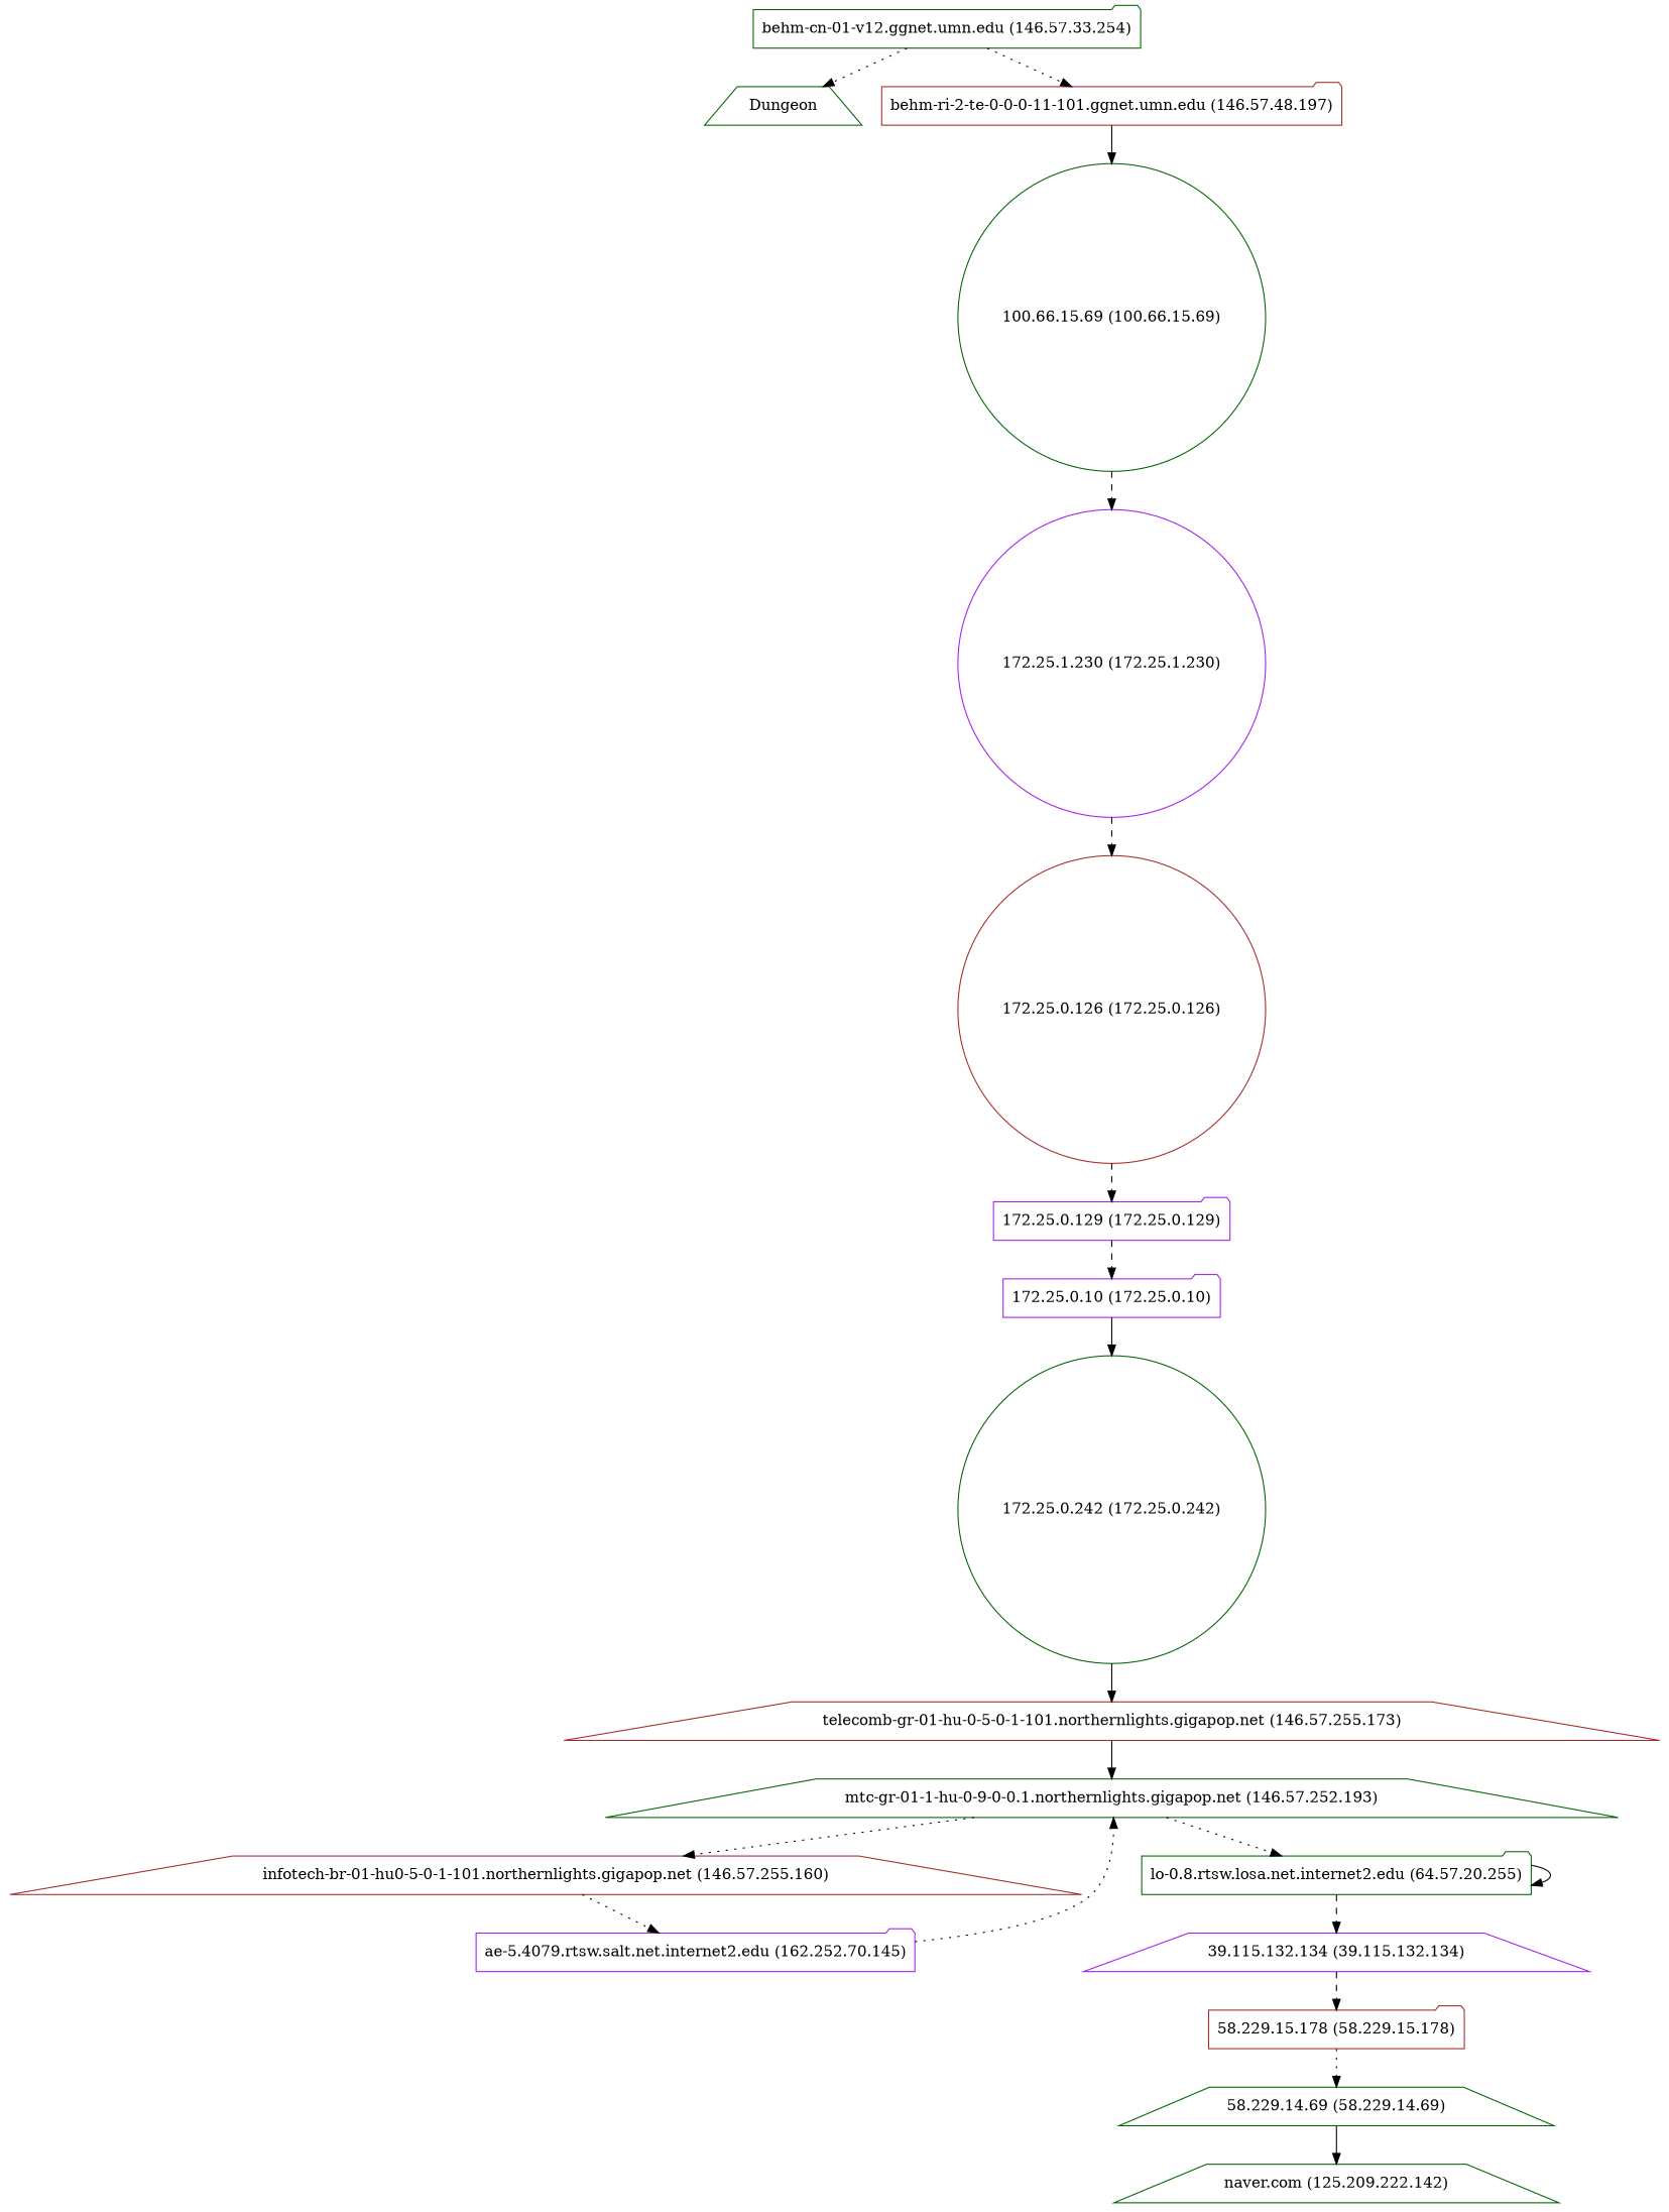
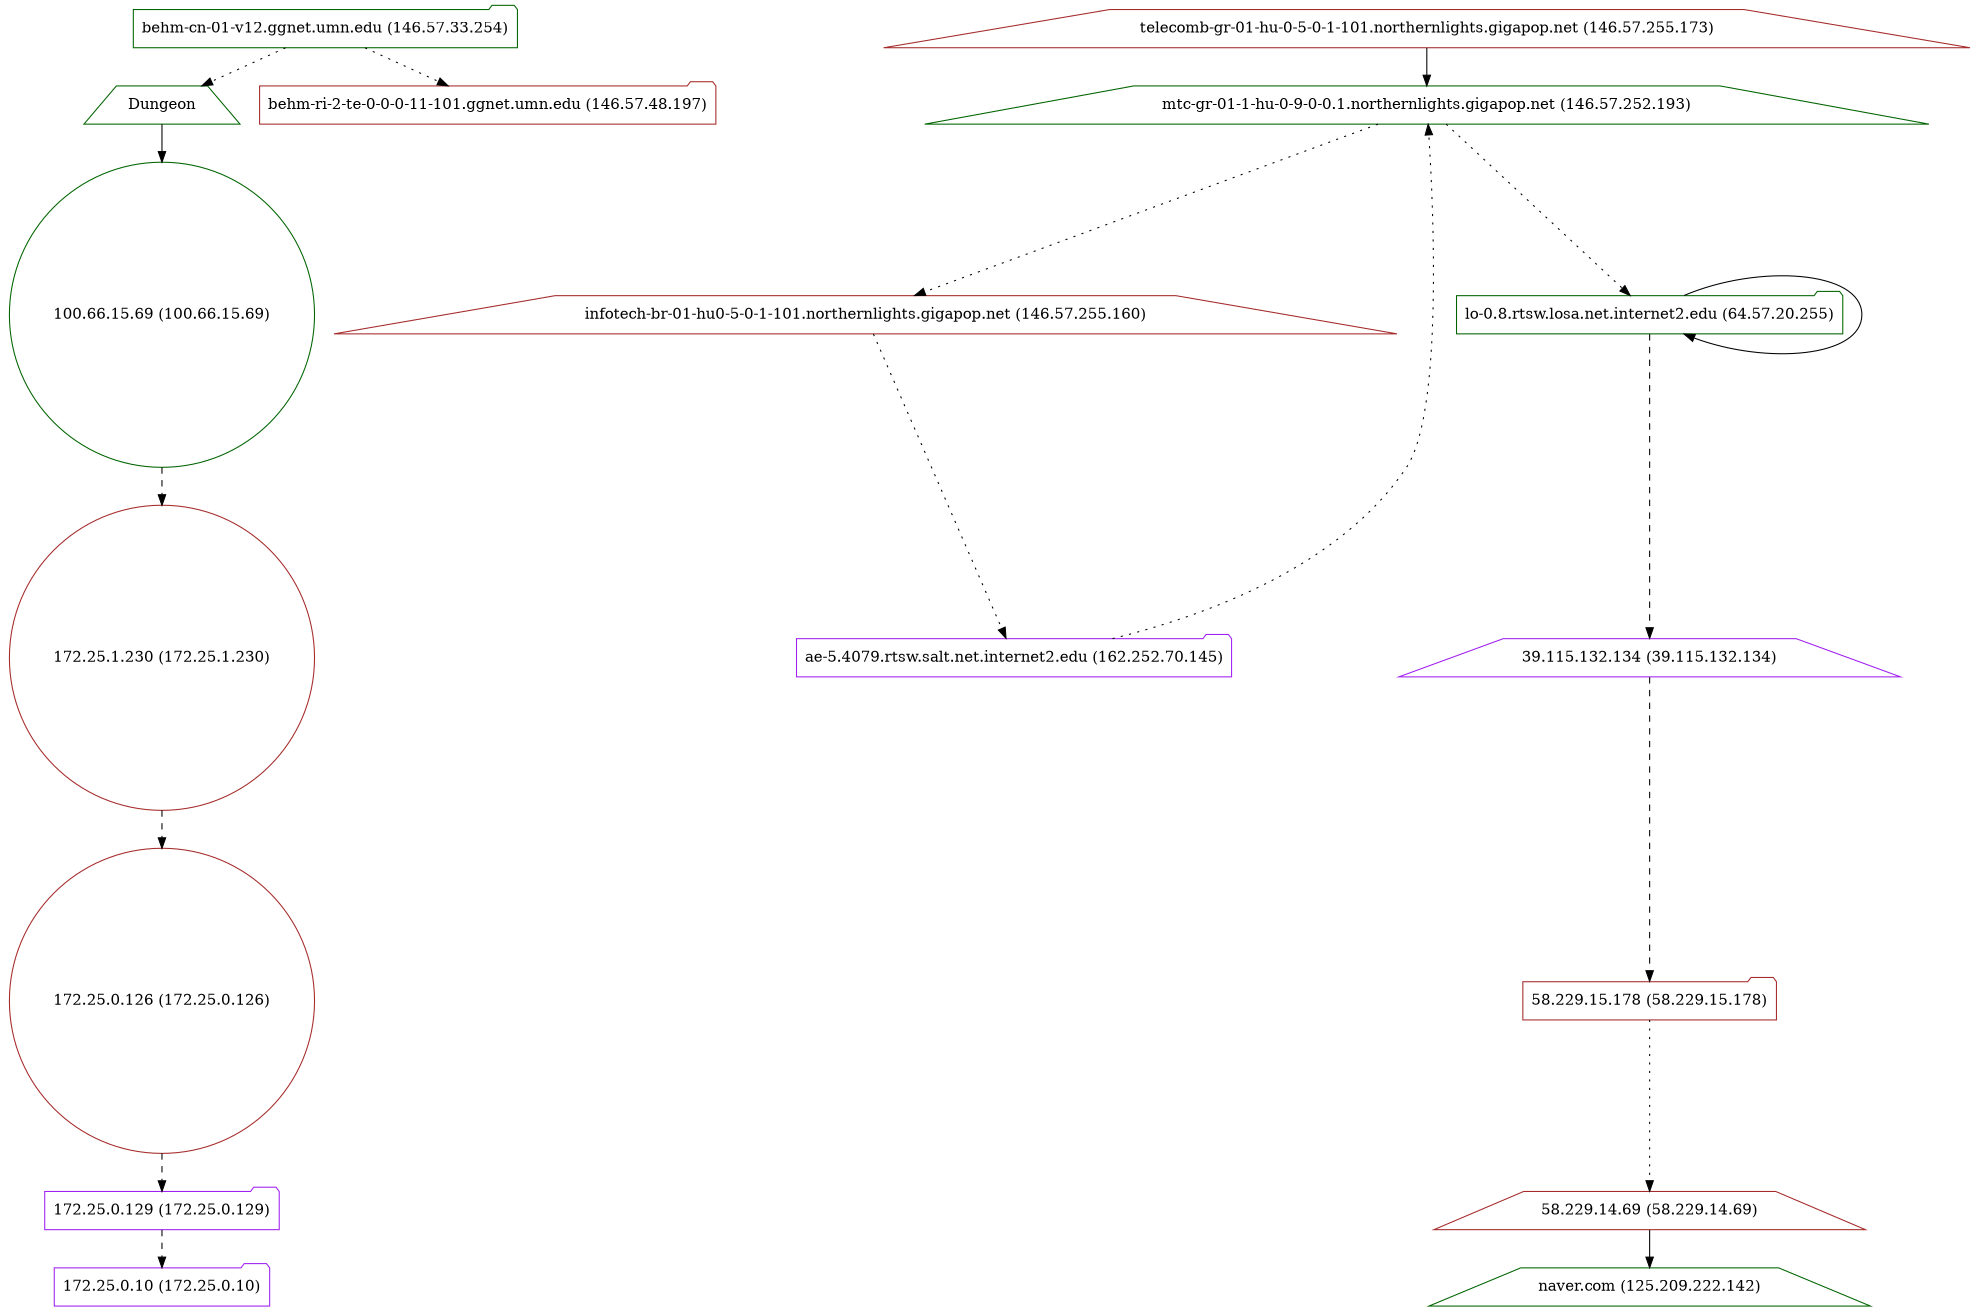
  digraph {
    node [color=darkgreen shape=folder]
    edge [style=dotted]
    "behm-cn-01-v12.ggnet.umn.edu (146.57.33.254)"
    Dungeon [shape=trapezium]
    "behm-ri-2-te-0-0-0-11-101.ggnet.umn.edu (146.57.48.197)" [color=brown]
    "100.66.15.69 (100.66.15.69)" [shape=circle]
-   "172.25.1.230 (172.25.1.230)" [color=purple shape=circle]
+   "172.25.1.230 (172.25.1.230)" [color=brown shape=circle]
    "172.25.0.126 (172.25.0.126)" [color=brown shape=circle]
    "172.25.0.129 (172.25.0.129)" [color=purple]
    "172.25.0.10 (172.25.0.10)" [color=purple]
-   "172.25.0.242 (172.25.0.242)" [shape=circle]
    "telecomb-gr-01-hu-0-5-0-1-101.northernlights.gigapop.net (146.57.255.173)" [color=brown shape=trapezium]
    "mtc-gr-01-1-hu-0-9-0-0.1.northernlights.gigapop.net (146.57.252.193)" [shape=trapezium]
    "infotech-br-01-hu0-5-0-1-101.northernlights.gigapop.net (146.57.255.160)" [color=brown shape=trapezium]
    "lo-0.8.rtsw.losa.net.internet2.edu (64.57.20.255)"
    "ae-5.4079.rtsw.salt.net.internet2.edu (162.252.70.145)" [color=purple]
    "39.115.132.134 (39.115.132.134)" [color=purple shape=trapezium]
    "58.229.15.178 (58.229.15.178)" [color=brown]
-   "58.229.14.69 (58.229.14.69)" [shape=trapezium]
+   "58.229.14.69 (58.229.14.69)" [color=brown shape=trapezium]
    "naver.com (125.209.222.142)" [shape=trapezium]
    "behm-cn-01-v12.ggnet.umn.edu (146.57.33.254)" -> Dungeon
    "behm-cn-01-v12.ggnet.umn.edu (146.57.33.254)" -> "behm-ri-2-te-0-0-0-11-101.ggnet.umn.edu (146.57.48.197)"
-   "behm-ri-2-te-0-0-0-11-101.ggnet.umn.edu (146.57.48.197)" -> "100.66.15.69 (100.66.15.69)" [style=solid]
+   Dungeon -> "100.66.15.69 (100.66.15.69)" [style=solid]
    "100.66.15.69 (100.66.15.69)" -> "172.25.1.230 (172.25.1.230)" [style=dashed]
    "172.25.1.230 (172.25.1.230)" -> "172.25.0.126 (172.25.0.126)" [style=dashed]
    "172.25.0.126 (172.25.0.126)" -> "172.25.0.129 (172.25.0.129)" [style=dashed]
    "172.25.0.129 (172.25.0.129)" -> "172.25.0.10 (172.25.0.10)" [style=dashed]
-   "172.25.0.10 (172.25.0.10)" -> "172.25.0.242 (172.25.0.242)" [style=solid]
-   "172.25.0.242 (172.25.0.242)" -> "telecomb-gr-01-hu-0-5-0-1-101.northernlights.gigapop.net (146.57.255.173)" [style=solid]
    "telecomb-gr-01-hu-0-5-0-1-101.northernlights.gigapop.net (146.57.255.173)" -> "mtc-gr-01-1-hu-0-9-0-0.1.northernlights.gigapop.net (146.57.252.193)" [style=solid]
    "mtc-gr-01-1-hu-0-9-0-0.1.northernlights.gigapop.net (146.57.252.193)" -> "infotech-br-01-hu0-5-0-1-101.northernlights.gigapop.net (146.57.255.160)"
    "mtc-gr-01-1-hu-0-9-0-0.1.northernlights.gigapop.net (146.57.252.193)" -> "lo-0.8.rtsw.losa.net.internet2.edu (64.57.20.255)"
    "infotech-br-01-hu0-5-0-1-101.northernlights.gigapop.net (146.57.255.160)" -> "ae-5.4079.rtsw.salt.net.internet2.edu (162.252.70.145)"
    "lo-0.8.rtsw.losa.net.internet2.edu (64.57.20.255)" -> "lo-0.8.rtsw.losa.net.internet2.edu (64.57.20.255)" [style=solid]
    "lo-0.8.rtsw.losa.net.internet2.edu (64.57.20.255)" -> "39.115.132.134 (39.115.132.134)" [style=dashed]
    "ae-5.4079.rtsw.salt.net.internet2.edu (162.252.70.145)" -> "mtc-gr-01-1-hu-0-9-0-0.1.northernlights.gigapop.net (146.57.252.193)"
    "39.115.132.134 (39.115.132.134)" -> "58.229.15.178 (58.229.15.178)" [style=dashed]
    "58.229.15.178 (58.229.15.178)" -> "58.229.14.69 (58.229.14.69)"
    "58.229.14.69 (58.229.14.69)" -> "naver.com (125.209.222.142)" [style=solid]
  }
